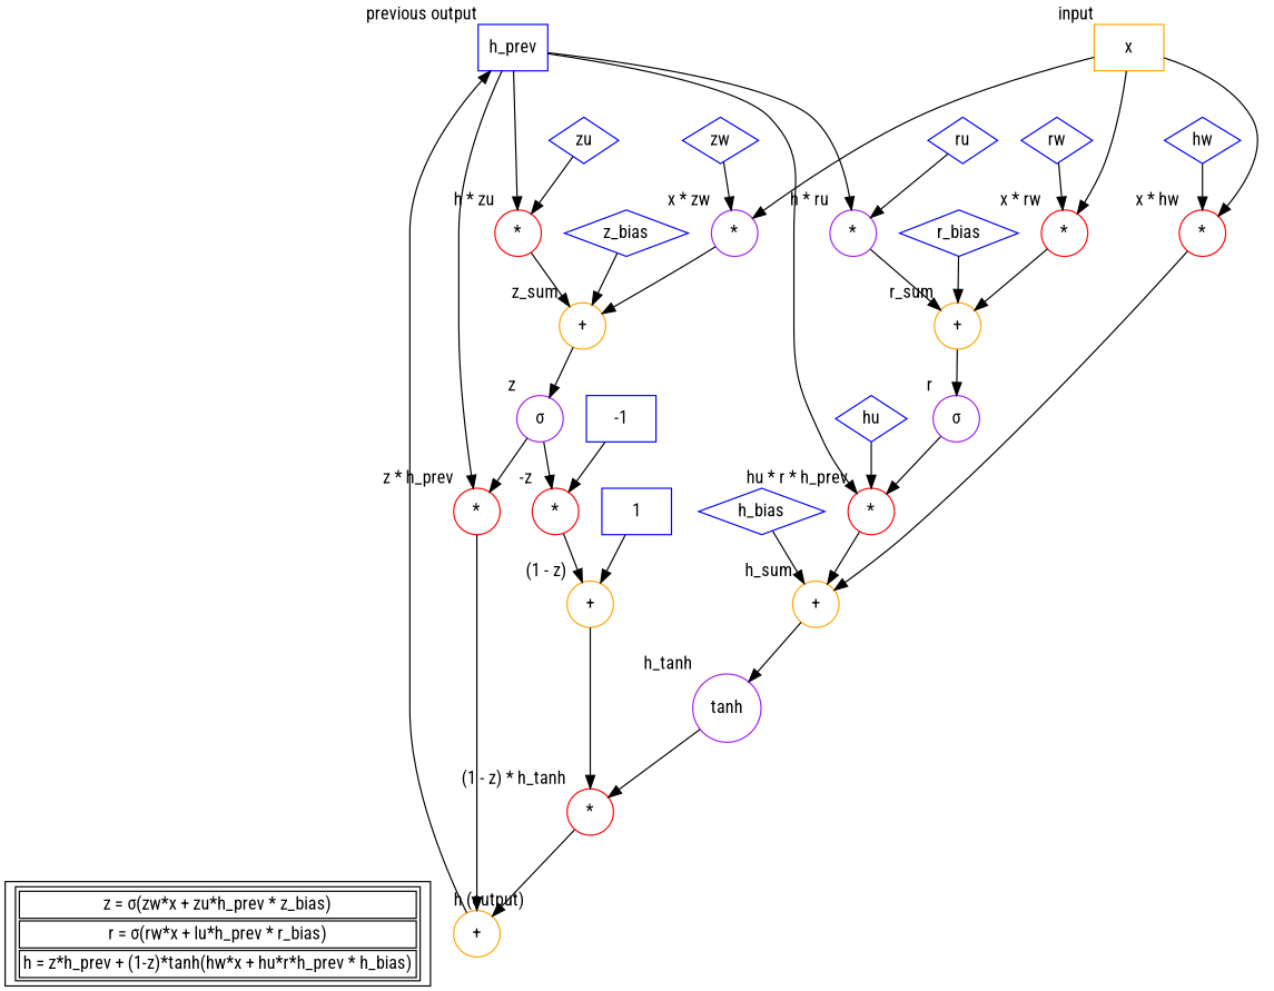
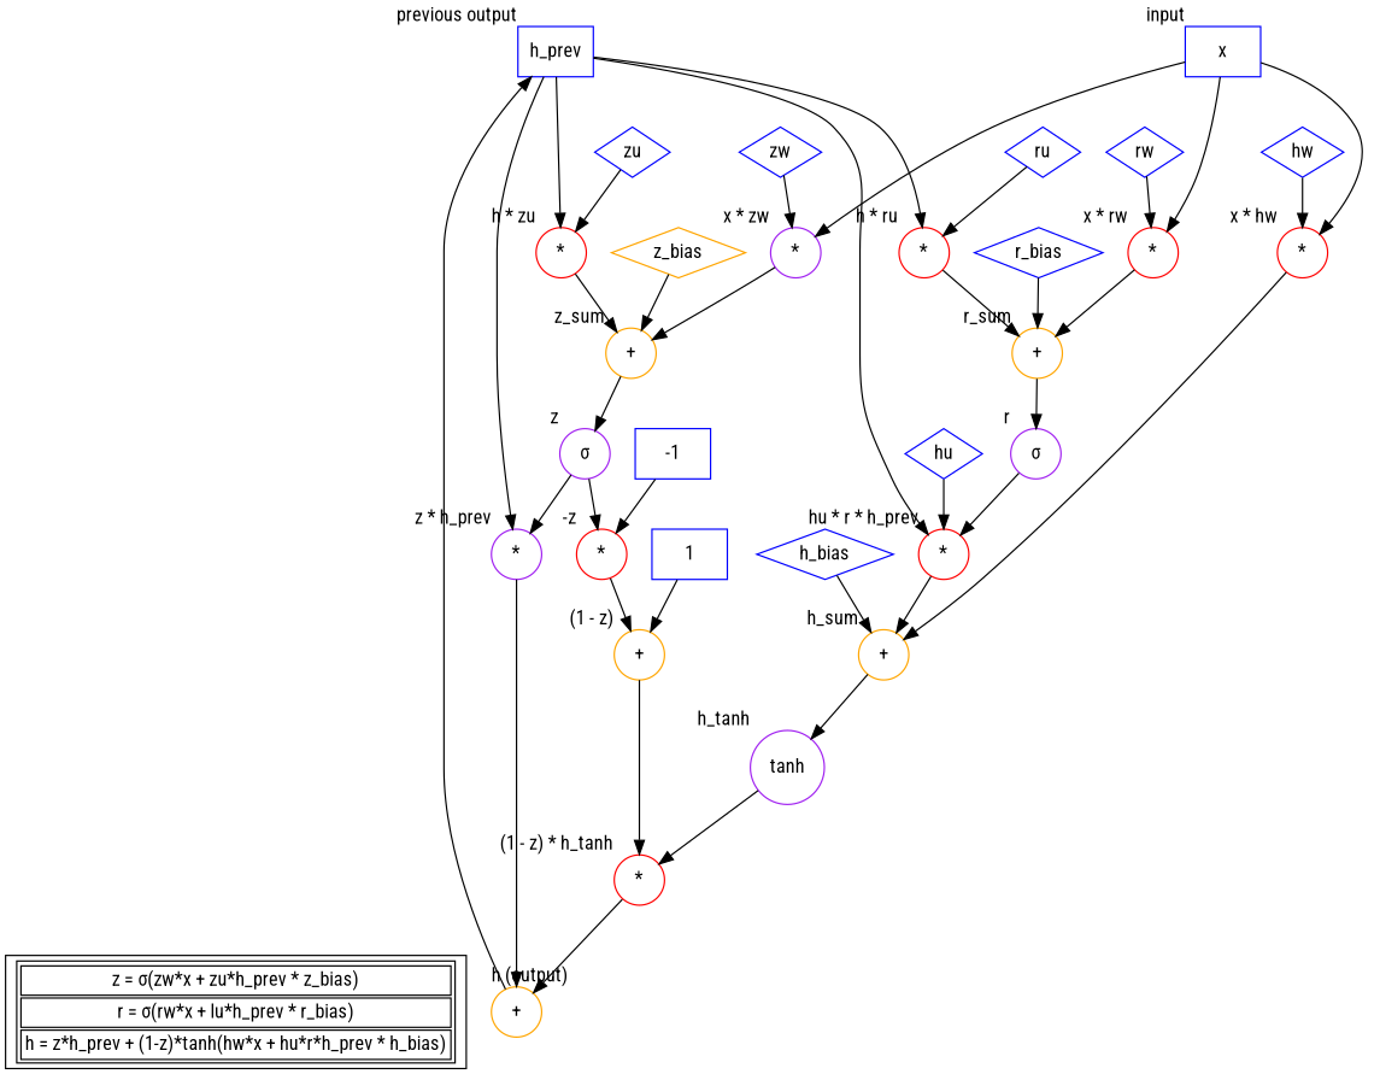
  digraph {
    fontname="Roboto Condensed"
    node [color=blue fontname="Roboto Condensed" shape=circle]
    edge [fontname="Roboto Condensed"]
-   n1 [color=orange label=x shape=box xlabel=input]
+   n1 [label=x shape=box xlabel=input]
    n2 [label=h_prev shape=box xlabel="previous output"]
    n3 [label=<                 <table>                 <tr><td>z = &sigma;(zw*x + zu*h_prev * z_bias)</td></tr>                   <tr><td>r = &sigma;(rw*x + lu*h_prev * r_bias)</td></tr>                 <tr><td>h = z*h_prev + (1-z)*tanh(hw*x + hu*r*h_prev * h_bias)</td></tr>                 </table>                 > shape=box color=""]
    n4 [color=orange label="+" xlabel="h (output)"]
    n5 [color=purple label="*" xlabel="x * zw"]
    n6 [color=red label="*" xlabel="x * rw"]
    n7 [color=red label="*" xlabel="x * hw"]
    n8 [color=red label="*" xlabel="h * zu"]
-   n9 [color=purple label="*" xlabel="h * ru"]
+   n9 [color=red label="*" xlabel="h * ru"]
    n10 [color=red label="*" xlabel="hu * r * h_prev"]
-   n11 [color=red label="*" xlabel="z * h_prev"]
+   n11 [color=purple label="*" xlabel="z * h_prev"]
    n12 [color=orange label="+" xlabel=z_sum]
    n13 [color=orange label="+" xlabel=r_sum]
    n14 [color=orange label="+" xlabel=h_sum]
-   n15 [label=z_bias shape=diamond]
+   n15 [color=orange label=z_bias shape=diamond]
    n16 [color=purple label="&sigma;" xlabel=z]
    n17 [label=zw shape=diamond]
    n18 [label=zu shape=diamond]
    n19 [color=red label="*" xlabel="-z"]
    n20 [color=orange label="+" xlabel="(1 - z)"]
    n21 [label=r_bias shape=diamond]
    n22 [color=purple label="&sigma;" xlabel=r]
    n23 [label=rw shape=diamond]
    n24 [label=ru shape=diamond]
    n25 [label=h_bias shape=diamond]
    n26 [color=purple label=tanh xlabel=h_tanh]
    n27 [label=hw shape=diamond]
    n28 [label=hu shape=diamond]
    n29 [color=red label="*" xlabel="(1 - z) * h_tanh"]
    n30 [label=-1 shape=box]
    n31 [label=1 shape=box]
    subgraph sub_1 {
      rank=source
      n1
      n2
    }
    subgraph sub_2 {
      rank=sink
      n3
      n4
    }
    n1 -> n5
    n1 -> n6
    n1 -> n7
    n2 -> n8
    n2 -> n9
    n2 -> n10
    n2 -> n11
    n3 -> n4 [style=invis]
    n4 -> n2
    n5 -> n12
    n6 -> n13
    n7 -> n14
    n8 -> n12
    n9 -> n13
    n10 -> n14
    n11 -> n4
    n12 -> n16
    n13 -> n22
    n14 -> n26
    n15 -> n12
    n16 -> n11
    n16 -> n19
    n17 -> n5
    n18 -> n8
    n19 -> n20
    n20 -> n29
    n21 -> n13
    n22 -> n10
    n23 -> n6
    n24 -> n9
    n25 -> n14
    n26 -> n29
    n27 -> n7
    n28 -> n10
    n29 -> n4
    n30 -> n19
    n31 -> n20
  }
